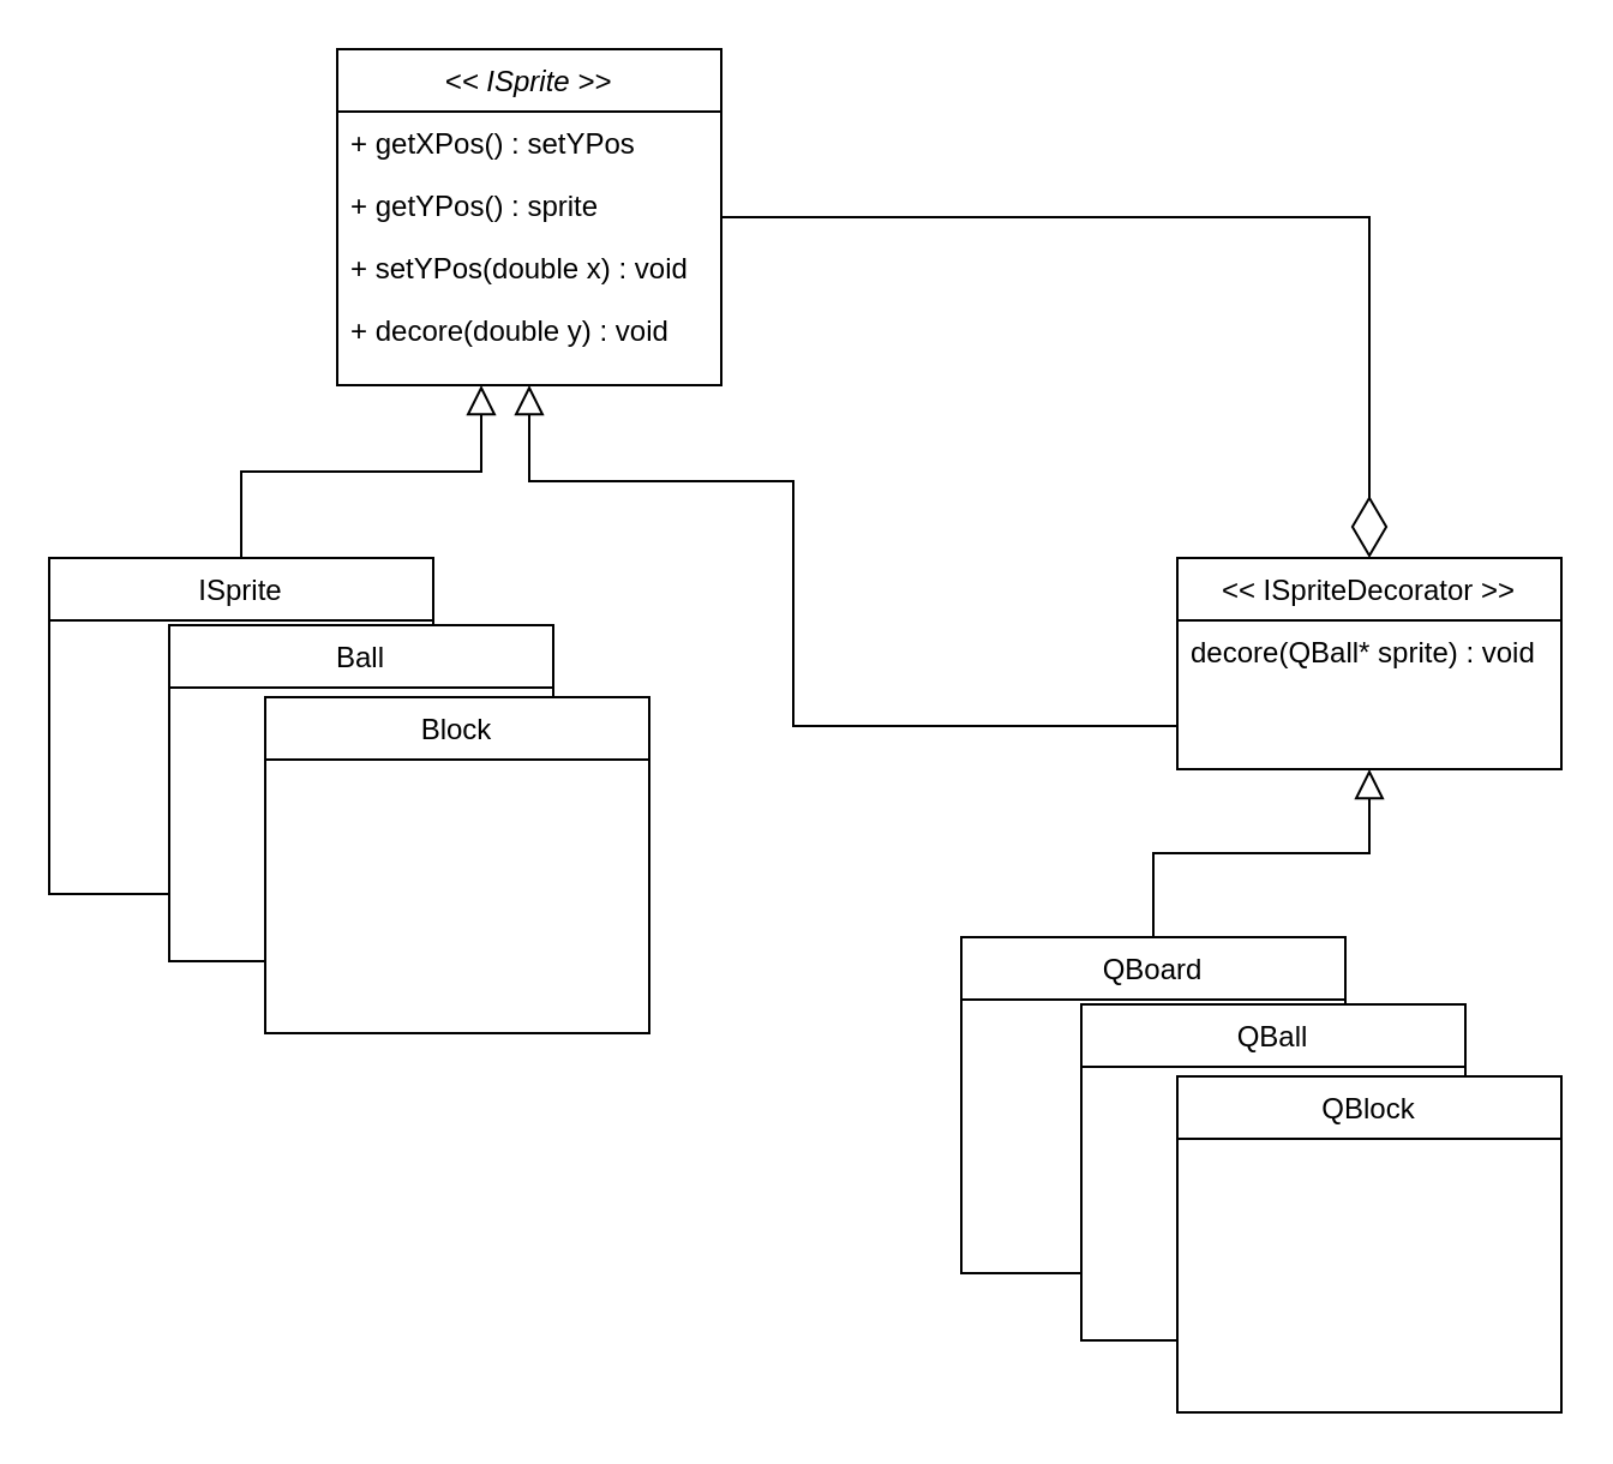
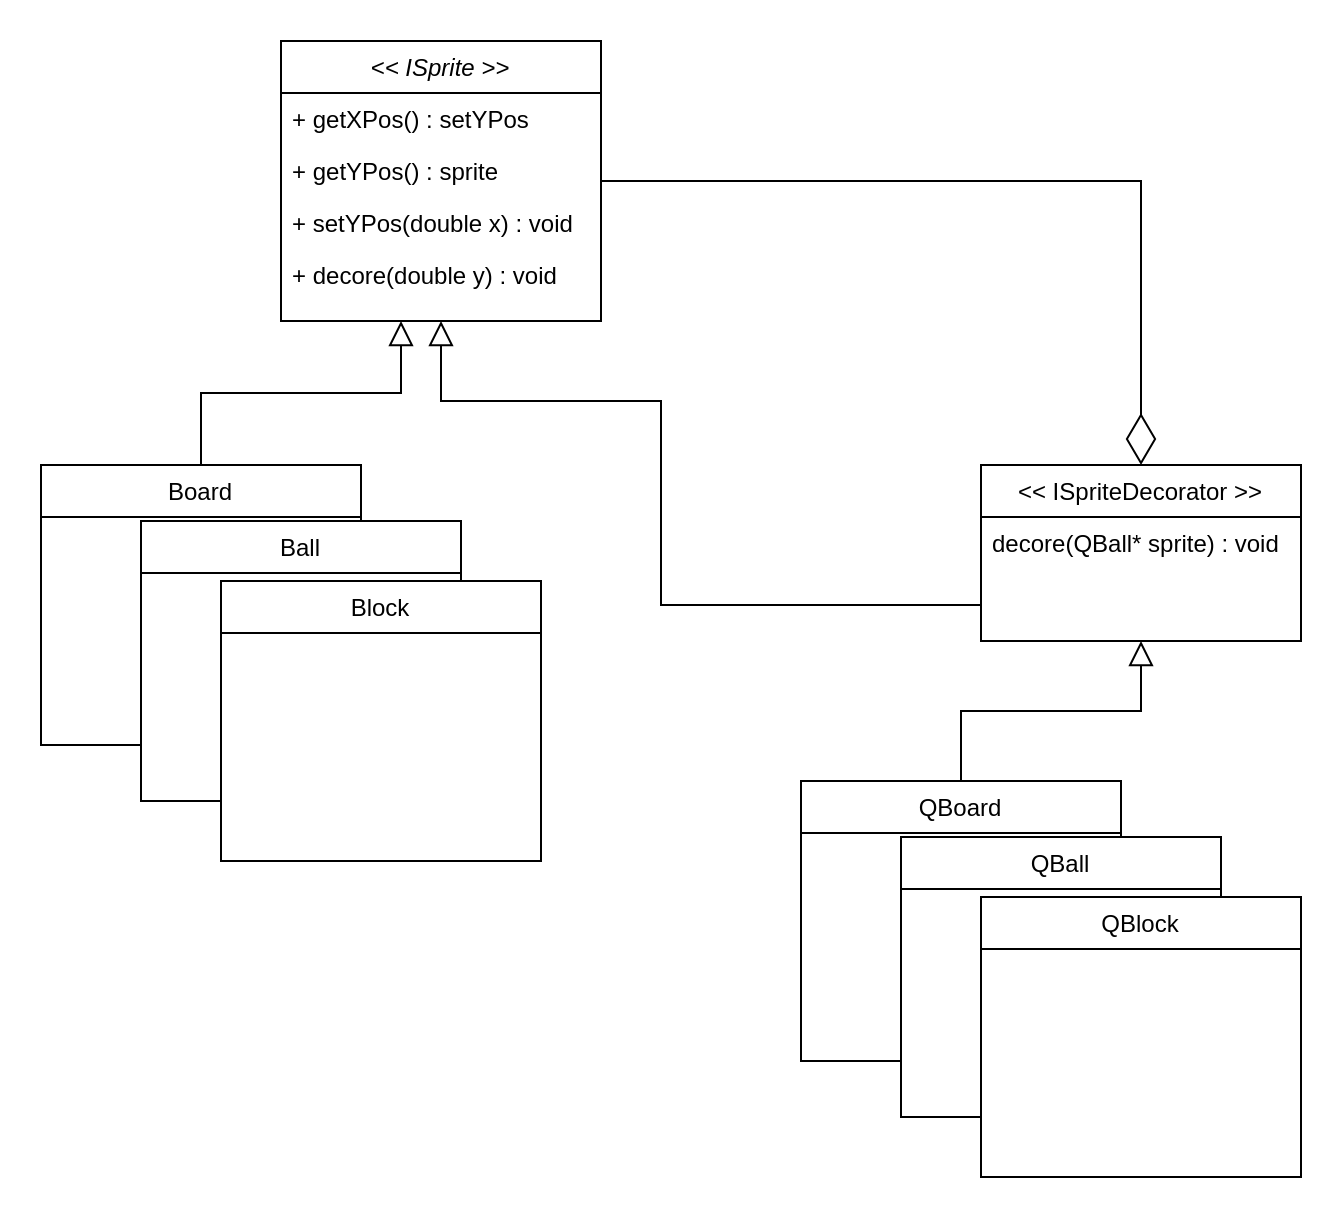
  <mxCell id="0" />
  <mxCell id="1" parent="0" />
  <mxCell id="2" style="edgeStyle=orthogonalEdgeStyle;rounded=0;orthogonalLoop=1;jettySize=auto;html=1;entryX=0.5;entryY=0;entryDx=0;entryDy=0;endArrow=diamondThin;endFill=0;startSize=0;endSize=23;" edge="1" parent="1" source="6" target="17"><mxGeometry relative="1" as="geometry" /></mxCell>
  <mxCell id="3" value="" style="endArrow=block;endSize=10;endFill=0;shadow=0;strokeWidth=1;rounded=0;edgeStyle=elbowEdgeStyle;elbow=vertical;" parent="1" source="11" target="6" edge="1"><mxGeometry width="160" relative="1" as="geometry"><mxPoint x="120" y="103" as="sourcePoint" /><mxPoint x="120" y="103" as="targetPoint" /><Array as="points"><mxPoint x="200" y="196" /></Array></mxGeometry></mxCell>
  <mxCell id="4" style="edgeStyle=orthogonalEdgeStyle;rounded=0;orthogonalLoop=1;jettySize=auto;html=1;entryX=0.5;entryY=1;entryDx=0;entryDy=0;startSize=0;endArrow=block;endFill=0;endSize=10;strokeWidth=1;" edge="1" parent="1" source="17" target="6"><mxGeometry relative="1" as="geometry"><Array as="points"><mxPoint x="330" y="302" /><mxPoint x="330" y="200" /><mxPoint x="220" y="200" /></Array></mxGeometry></mxCell>
  <mxCell id="5" style="edgeStyle=orthogonalEdgeStyle;rounded=0;orthogonalLoop=1;jettySize=auto;html=1;entryX=0.5;entryY=1;entryDx=0;entryDy=0;startSize=0;endArrow=block;endFill=0;endSize=10;strokeWidth=1;" edge="1" parent="1" source="19" target="17"><mxGeometry relative="1" as="geometry" /></mxCell>
  <mxCell id="6" value="&lt;&lt; ISprite &gt;&gt;" style="swimlane;fontStyle=2;align=center;verticalAlign=top;childLayout=stackLayout;horizontal=1;startSize=26;horizontalStack=0;resizeParent=1;resizeLast=0;collapsible=1;marginBottom=0;rounded=0;shadow=0;strokeWidth=1;" parent="1" vertex="1"><mxGeometry x="140" y="20" width="160" height="140" as="geometry"><mxRectangle x="230" y="140" width="160" height="26" as="alternateBounds" /></mxGeometry></mxCell>
  <mxCell id="7" value="+ getXPos() : setYPos" style="text;align=left;verticalAlign=top;spacingLeft=4;spacingRight=4;overflow=hidden;rotatable=0;points=[[0,0.5],[1,0.5]];portConstraint=eastwest;" parent="6" vertex="1"><mxGeometry y="26" width="160" height="26" as="geometry" /></mxCell>
  <mxCell id="8" value="+ getYPos() : sprite" style="text;align=left;verticalAlign=top;spacingLeft=4;spacingRight=4;overflow=hidden;rotatable=0;points=[[0,0.5],[1,0.5]];portConstraint=eastwest;rounded=0;shadow=0;html=0;" parent="6" vertex="1"><mxGeometry y="52" width="160" height="26" as="geometry" /></mxCell>
  <mxCell id="9" value="+ setYPos(double x) : void" style="text;align=left;verticalAlign=top;spacingLeft=4;spacingRight=4;overflow=hidden;rotatable=0;points=[[0,0.5],[1,0.5]];portConstraint=eastwest;rounded=0;shadow=0;html=0;" parent="6" vertex="1"><mxGeometry y="78" width="160" height="26" as="geometry" /></mxCell>
  <mxCell id="10" value="+ decore(double y) : void" style="text;align=left;verticalAlign=top;spacingLeft=4;spacingRight=4;overflow=hidden;rotatable=0;points=[[0,0.5],[1,0.5]];portConstraint=eastwest;rounded=0;shadow=0;html=0;" vertex="1" parent="6"><mxGeometry y="104" width="160" height="26" as="geometry" /></mxCell>
- <mxCell id="11" value="ISprite" style="swimlane;fontStyle=0;align=center;verticalAlign=top;childLayout=stackLayout;horizontal=1;startSize=26;horizontalStack=0;resizeParent=1;resizeLast=0;collapsible=1;marginBottom=0;rounded=0;shadow=0;strokeWidth=1;fillOpacity=0;strokeOpacity=100;fixDash=1;container=0;" parent="1" vertex="1"><mxGeometry x="20" y="232" width="160" height="140" as="geometry"><mxRectangle x="130" y="380" width="160" height="26" as="alternateBounds" /></mxGeometry></mxCell>
+ <mxCell id="11" value="Board" style="swimlane;fontStyle=0;align=center;verticalAlign=top;childLayout=stackLayout;horizontal=1;startSize=26;horizontalStack=0;resizeParent=1;resizeLast=0;collapsible=1;marginBottom=0;rounded=0;shadow=0;strokeWidth=1;fillOpacity=0;strokeOpacity=100;fixDash=1;container=0;" parent="1" vertex="1"><mxGeometry x="20" y="232" width="160" height="140" as="geometry"><mxRectangle x="130" y="380" width="160" height="26" as="alternateBounds" /></mxGeometry></mxCell>
  <mxCell id="12" value="" style="rounded=0;whiteSpace=wrap;html=1;shadow=0;glass=0;comic=0;" vertex="1" parent="11"><mxGeometry y="26" width="160" height="114" as="geometry" /></mxCell>
  <mxCell id="13" value="Ball" style="swimlane;fontStyle=0;align=center;verticalAlign=top;childLayout=stackLayout;horizontal=1;startSize=26;horizontalStack=0;resizeParent=1;resizeLast=0;collapsible=1;marginBottom=0;rounded=0;shadow=0;strokeWidth=1;" vertex="1" parent="1"><mxGeometry x="70" y="260" width="160" height="140" as="geometry"><mxRectangle x="130" y="380" width="160" height="26" as="alternateBounds" /></mxGeometry></mxCell>
  <mxCell id="14" value="" style="rounded=0;whiteSpace=wrap;html=1;shadow=0;glass=0;comic=0;" vertex="1" parent="13"><mxGeometry y="26" width="160" height="114" as="geometry" /></mxCell>
  <mxCell id="15" value="Block" style="swimlane;fontStyle=0;align=center;verticalAlign=top;childLayout=stackLayout;horizontal=1;startSize=26;horizontalStack=0;resizeParent=1;resizeLast=0;collapsible=1;marginBottom=0;rounded=0;shadow=0;strokeWidth=1;comic=0;fillOpacity=100;container=0;treeFolding=0;treeMoving=0; fillColor=#00FF00;glass=0;" vertex="1" parent="1"><mxGeometry x="110" y="290" width="160" height="140" as="geometry"><mxRectangle x="130" y="380" width="160" height="26" as="alternateBounds" /></mxGeometry></mxCell>
  <mxCell id="16" value="" style="rounded=0;whiteSpace=wrap;html=1;shadow=0;glass=0;comic=0;" vertex="1" parent="15"><mxGeometry y="26" width="160" height="114" as="geometry" /></mxCell>
  <mxCell id="17" value="&lt;&lt; ISpriteDecorator &gt;&gt;" style="swimlane;fontStyle=0;align=center;verticalAlign=top;childLayout=stackLayout;horizontal=1;startSize=26;horizontalStack=0;resizeParent=1;resizeLast=0;collapsible=1;marginBottom=0;rounded=0;shadow=0;strokeWidth=1;" parent="1" vertex="1"><mxGeometry x="490" y="232" width="160" height="88" as="geometry"><mxRectangle x="550" y="140" width="160" height="26" as="alternateBounds" /></mxGeometry></mxCell>
  <mxCell id="18" value="decore(QBall* sprite) : void " style="text;align=left;verticalAlign=top;spacingLeft=4;spacingRight=4;overflow=hidden;rotatable=0;points=[[0,0.5],[1,0.5]];portConstraint=eastwest;" parent="17" vertex="1"><mxGeometry y="26" width="160" height="26" as="geometry" /></mxCell>
  <mxCell id="19" value="QBoard" style="swimlane;fontStyle=0;align=center;verticalAlign=top;childLayout=stackLayout;horizontal=1;startSize=26;horizontalStack=0;resizeParent=1;resizeLast=0;collapsible=1;marginBottom=0;rounded=0;shadow=0;strokeWidth=1;fillOpacity=0;strokeOpacity=100;fixDash=1;container=0;" vertex="1" parent="1"><mxGeometry x="400" y="390" width="160" height="140" as="geometry"><mxRectangle x="130" y="380" width="160" height="26" as="alternateBounds" /></mxGeometry></mxCell>
  <mxCell id="20" value="" style="rounded=0;whiteSpace=wrap;html=1;shadow=0;glass=0;comic=0;" vertex="1" parent="19"><mxGeometry y="26" width="160" height="114" as="geometry" /></mxCell>
  <mxCell id="21" value="QBall" style="swimlane;fontStyle=0;align=center;verticalAlign=top;childLayout=stackLayout;horizontal=1;startSize=26;horizontalStack=0;resizeParent=1;resizeLast=0;collapsible=1;marginBottom=0;rounded=0;shadow=0;strokeWidth=1;" vertex="1" parent="1"><mxGeometry x="450" y="418" width="160" height="140" as="geometry"><mxRectangle x="130" y="380" width="160" height="26" as="alternateBounds" /></mxGeometry></mxCell>
  <mxCell id="22" value="" style="rounded=0;whiteSpace=wrap;html=1;shadow=0;glass=0;comic=0;" vertex="1" parent="21"><mxGeometry y="26" width="160" height="114" as="geometry" /></mxCell>
  <mxCell id="23" value="QBlock" style="swimlane;fontStyle=0;align=center;verticalAlign=top;childLayout=stackLayout;horizontal=1;startSize=26;horizontalStack=0;resizeParent=1;resizeLast=0;collapsible=1;marginBottom=0;rounded=0;shadow=0;strokeWidth=1;comic=0;fillOpacity=100;container=0;treeFolding=0;treeMoving=0; fillColor=#00FF00;glass=0;" vertex="1" parent="1"><mxGeometry x="490" y="448" width="160" height="140" as="geometry"><mxRectangle x="130" y="380" width="160" height="26" as="alternateBounds" /></mxGeometry></mxCell>
  <mxCell id="24" value="" style="rounded=0;whiteSpace=wrap;html=1;shadow=0;glass=0;comic=0;" vertex="1" parent="23"><mxGeometry y="26" width="160" height="114" as="geometry" /></mxCell>
